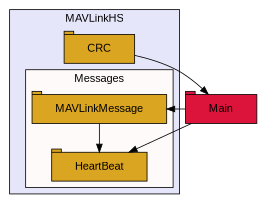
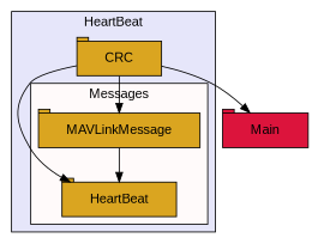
  digraph {
    fontname="Liberation Sans"
    node [fillcolor=goldenrod fontname="Liberation Sans" margin="0.4,0.1" shape=tab style=filled]
    edge [color=black fontname="Liberation Sans"]
    n1 [label=HeartBeat]
    n2 [label=MAVLinkMessage]
    n3 [label=CRC]
    n4 [fillcolor=crimson label=Main]
    subgraph cluster_1 {
      fillcolor=lavender
-     label=MAVLinkHS
+     label=HeartBeat
      style=filled
      n3
      subgraph cluster_2 {
        fillcolor=snow
        label=Messages
        style=filled
        n1
        n2
      }
    }
    n2 -> n1
    n3 -> n4
-   n4 -> n1
-   n4 -> n2
+   n3 -> n1
+   n3 -> n2
  }
